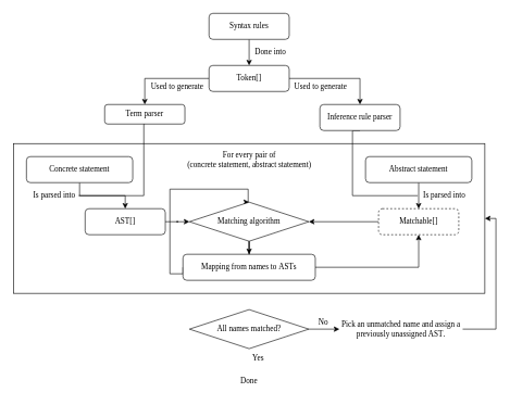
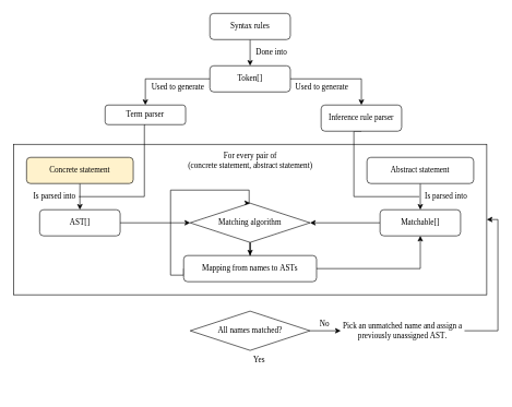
  <mxCell id="0" />
  <mxCell id="1" parent="0" />
  <mxCell id="2" value="" style="rounded=0;whiteSpace=wrap;html=1;fillColor=none;" parent="1" vertex="1"><mxGeometry x="20" y="220" width="723" height="230" as="geometry" /></mxCell>
  <mxCell id="3" style="edgeStyle=orthogonalEdgeStyle;rounded=0;orthogonalLoop=1;jettySize=auto;html=1;entryX=0.5;entryY=0;entryDx=0;entryDy=0;" parent="1" source="4" target="7" edge="1"><mxGeometry relative="1" as="geometry" /></mxCell>
  <mxCell id="4" value="&lt;font face=&quot;libertine&quot;&gt;Syntax rules&lt;/font&gt;" style="rounded=1;whiteSpace=wrap;html=1;fontSize=12;glass=0;strokeWidth=1;shadow=0;" parent="1" vertex="1"><mxGeometry x="320" y="20" width="123" height="40" as="geometry" /></mxCell>
  <mxCell id="5" style="edgeStyle=orthogonalEdgeStyle;rounded=0;orthogonalLoop=1;jettySize=auto;html=1;entryX=0.5;entryY=0;entryDx=0;entryDy=0;" parent="1" source="7" target="9" edge="1"><mxGeometry relative="1" as="geometry" /></mxCell>
  <mxCell id="6" style="edgeStyle=orthogonalEdgeStyle;rounded=0;orthogonalLoop=1;jettySize=auto;html=1;entryX=0.5;entryY=0;entryDx=0;entryDy=0;" parent="1" source="7" target="11" edge="1"><mxGeometry relative="1" as="geometry" /></mxCell>
  <mxCell id="7" value="Token[]" style="rounded=1;whiteSpace=wrap;html=1;fontSize=12;glass=0;strokeWidth=1;shadow=0;fontFamily=NewComputerModernMono10;" parent="1" vertex="1"><mxGeometry x="320" y="100" width="123" height="40" as="geometry" /></mxCell>
  <mxCell id="8" style="edgeStyle=orthogonalEdgeStyle;rounded=0;orthogonalLoop=1;jettySize=auto;html=1;exitX=0.5;exitY=1;exitDx=0;exitDy=0;endArrow=none;startFill=0;" parent="1" source="9" edge="1"><mxGeometry relative="1" as="geometry"><mxPoint x="120" y="300" as="targetPoint" /><mxPoint x="220" y="190" as="sourcePoint" /><Array as="points"><mxPoint x="220" y="300" /></Array></mxGeometry></mxCell>
  <mxCell id="9" value="&lt;font&gt;Term parser&lt;/font&gt;" style="rounded=1;whiteSpace=wrap;html=1;fontSize=12;glass=0;strokeWidth=1;shadow=0;fontFamily=libertine;" parent="1" vertex="1"><mxGeometry x="160" y="160" width="123" height="30" as="geometry" /></mxCell>
  <mxCell id="10" style="edgeStyle=orthogonalEdgeStyle;rounded=0;orthogonalLoop=1;jettySize=auto;html=1;endArrow=none;startFill=0;exitX=0.5;exitY=1;exitDx=0;exitDy=0;" parent="1" source="11" edge="1"><mxGeometry relative="1" as="geometry"><mxPoint x="640" y="300" as="targetPoint" /><mxPoint x="540" y="190" as="sourcePoint" /><Array as="points"><mxPoint x="540" y="300" /></Array></mxGeometry></mxCell>
  <mxCell id="11" value="Inference rule parser" style="rounded=1;whiteSpace=wrap;html=1;fontSize=12;glass=0;strokeWidth=1;shadow=0;fontFamily=libertine;" parent="1" vertex="1"><mxGeometry x="490" y="160" width="123" height="40" as="geometry" /></mxCell>
  <mxCell id="12" style="edgeStyle=orthogonalEdgeStyle;rounded=0;orthogonalLoop=1;jettySize=auto;html=1;entryX=0.5;entryY=0;entryDx=0;entryDy=0;" parent="1" source="13" target="19" edge="1"><mxGeometry relative="1" as="geometry" /></mxCell>
  <mxCell id="13" value="&lt;font&gt;Abstract statement&lt;/font&gt;" style="rounded=1;whiteSpace=wrap;html=1;fontSize=12;glass=0;strokeWidth=1;shadow=0;fontFamily=libertine;" parent="1" vertex="1"><mxGeometry x="560" y="240" width="163" height="40" as="geometry" /></mxCell>
  <mxCell id="14" style="edgeStyle=orthogonalEdgeStyle;rounded=0;orthogonalLoop=1;jettySize=auto;html=1;" parent="1" source="15" target="17" edge="1"><mxGeometry relative="1" as="geometry" /></mxCell>
- <mxCell id="15" value="&lt;font&gt;Concrete statement&lt;/font&gt;" style="rounded=1;whiteSpace=wrap;html=1;fontSize=12;glass=0;strokeWidth=1;shadow=0;fontFamily=libertine;" parent="1" vertex="1"><mxGeometry x="40" y="240" width="163" height="40" as="geometry" /></mxCell>
+ <mxCell id="15" value="&lt;font&gt;Concrete statement&lt;/font&gt;" style="rounded=1;whiteSpace=wrap;html=1;fontSize=12;glass=0;strokeWidth=1;shadow=0;fontFamily=libertine;fillColor=#fff2cc;" parent="1" vertex="1"><mxGeometry x="40" y="240" width="163" height="40" as="geometry" /></mxCell>
  <mxCell id="16" style="edgeStyle=orthogonalEdgeStyle;rounded=0;orthogonalLoop=1;jettySize=auto;html=1;entryX=0;entryY=0.5;entryDx=0;entryDy=0;" parent="1" source="17" target="27" edge="1"><mxGeometry relative="1" as="geometry" /></mxCell>
- <mxCell id="17" value="&lt;font face=&quot;NewComputerModernMono10&quot;&gt;AST[]&lt;/font&gt;" style="rounded=1;whiteSpace=wrap;html=1;fontSize=12;glass=0;strokeWidth=1;shadow=0;fontFamily=libertine;" parent="1" vertex="1"><mxGeometry x="130" y="320" width="123" height="40" as="geometry" /></mxCell>
+ <mxCell id="17" value="&lt;font face=&quot;NewComputerModernMono10&quot;&gt;AST[]&lt;/font&gt;" style="rounded=1;whiteSpace=wrap;html=1;fontSize=12;glass=0;strokeWidth=1;shadow=0;fontFamily=libertine;" parent="1" vertex="1"><mxGeometry x="60" y="320" width="123" height="40" as="geometry" /></mxCell>
  <mxCell id="18" style="edgeStyle=orthogonalEdgeStyle;rounded=0;orthogonalLoop=1;jettySize=auto;html=1;entryX=1;entryY=0.5;entryDx=0;entryDy=0;" parent="1" source="19" target="27" edge="1"><mxGeometry relative="1" as="geometry" /></mxCell>
- <mxCell id="19" value="&lt;font face=&quot;NewComputerModernMono10&quot;&gt;Matchable[]&lt;/font&gt;" style="rounded=1;whiteSpace=wrap;html=1;fontSize=12;glass=0;strokeWidth=1;shadow=0;fontFamily=libertine;dashed=1;" parent="1" vertex="1"><mxGeometry x="580" y="320" width="123" height="40" as="geometry" /></mxCell>
+ <mxCell id="19" value="&lt;font face=&quot;NewComputerModernMono10&quot;&gt;Matchable[]&lt;/font&gt;" style="rounded=1;whiteSpace=wrap;html=1;fontSize=12;glass=0;strokeWidth=1;shadow=0;fontFamily=libertine;" parent="1" vertex="1"><mxGeometry x="580" y="320" width="123" height="40" as="geometry" /></mxCell>
  <mxCell id="20" style="edgeStyle=orthogonalEdgeStyle;rounded=0;orthogonalLoop=1;jettySize=auto;html=1;entryX=0.5;entryY=0;entryDx=0;entryDy=0;exitX=0;exitY=0.5;exitDx=0;exitDy=0;" parent="1" source="22" target="27" edge="1"><mxGeometry relative="1" as="geometry"><Array as="points"><mxPoint x="280" y="420" /><mxPoint x="260" y="420" /><mxPoint x="260" y="290" /><mxPoint x="380" y="290" /></Array></mxGeometry></mxCell>
  <mxCell id="21" style="edgeStyle=orthogonalEdgeStyle;rounded=0;orthogonalLoop=1;jettySize=auto;html=1;" parent="1" source="22" target="19" edge="1"><mxGeometry relative="1" as="geometry" /></mxCell>
  <mxCell id="22" value="Mapping from names to &lt;font face=&quot;NewComputerModernMono10&quot;&gt;AST&lt;/font&gt;s" style="rounded=1;whiteSpace=wrap;html=1;fontSize=12;glass=0;strokeWidth=1;shadow=0;fontFamily=libertine;" parent="1" vertex="1"><mxGeometry x="280" y="390" width="203" height="40" as="geometry" /></mxCell>
  <mxCell id="23" value="Done into" style="text;html=1;align=center;verticalAlign=middle;whiteSpace=wrap;rounded=0;fontFamily=libertine;" parent="1" vertex="1"><mxGeometry x="368" y="60" width="93" height="40" as="geometry" /></mxCell>
  <mxCell id="24" value="Used to generate" style="text;html=1;align=center;verticalAlign=middle;whiteSpace=wrap;rounded=0;fontFamily=libertine;" parent="1" vertex="1"><mxGeometry x="220" y="112" width="103" height="40" as="geometry" /></mxCell>
  <mxCell id="25" value="Used to generate" style="text;html=1;align=center;verticalAlign=middle;whiteSpace=wrap;rounded=0;fontFamily=libertine;" parent="1" vertex="1"><mxGeometry x="440" y="112" width="103" height="40" as="geometry" /></mxCell>
  <mxCell id="26" style="edgeStyle=orthogonalEdgeStyle;rounded=0;orthogonalLoop=1;jettySize=auto;html=1;" parent="1" source="27" target="22" edge="1"><mxGeometry relative="1" as="geometry" /></mxCell>
  <mxCell id="27" value="Matching algorithm" style="rhombus;whiteSpace=wrap;html=1;fontFamily=libertine;" parent="1" vertex="1"><mxGeometry x="290" y="310" width="183" height="60" as="geometry" /></mxCell>
  <mxCell id="28" value="For every pair of&lt;div&gt;(concrete statement, abstract statement)&lt;/div&gt;" style="text;html=1;align=center;verticalAlign=middle;whiteSpace=wrap;rounded=0;fontFamily=libertine;" parent="1" vertex="1"><mxGeometry x="217.5" y="230" width="328" height="30" as="geometry" /></mxCell>
  <mxCell id="29" style="edgeStyle=orthogonalEdgeStyle;rounded=0;orthogonalLoop=1;jettySize=auto;html=1;entryX=0;entryY=0.5;entryDx=0;entryDy=0;" parent="1" source="30" target="35" edge="1"><mxGeometry relative="1" as="geometry" /></mxCell>
  <mxCell id="30" value="All names matched?" style="rhombus;whiteSpace=wrap;html=1;fontFamily=libertine;" parent="1" vertex="1"><mxGeometry x="290" y="475" width="183" height="60" as="geometry" /></mxCell>
- <mxCell id="31" value="Done" style="text;html=1;align=center;verticalAlign=middle;whiteSpace=wrap;rounded=0;fontFamily=libertine;" parent="1" vertex="1"><mxGeometry x="350" y="570" width="63" height="30" as="geometry" /></mxCell>
  <mxCell id="32" value="Yes" style="text;html=1;align=center;verticalAlign=middle;whiteSpace=wrap;rounded=0;fontFamily=libertine;" parent="1" vertex="1"><mxGeometry x="364" y="534" width="63" height="30" as="geometry" /></mxCell>
  <mxCell id="33" value="No" style="text;html=1;align=center;verticalAlign=middle;whiteSpace=wrap;rounded=0;fontFamily=libertine;" parent="1" vertex="1"><mxGeometry x="464" y="480" width="63" height="30" as="geometry" /></mxCell>
  <mxCell id="34" style="edgeStyle=orthogonalEdgeStyle;rounded=0;orthogonalLoop=1;jettySize=auto;html=1;entryX=1;entryY=0.5;entryDx=0;entryDy=0;" parent="1" source="35" target="2" edge="1"><mxGeometry relative="1" as="geometry"><Array as="points"><mxPoint x="760" y="505" /><mxPoint x="760" y="335" /></Array></mxGeometry></mxCell>
  <mxCell id="35" value="Pick an unmatched name and assign a previously unassigned &lt;font face=&quot;NewComputerModernMono10&quot;&gt;AST&lt;/font&gt;." style="text;html=1;align=center;verticalAlign=middle;whiteSpace=wrap;rounded=0;fontFamily=libertine;spacing=4;" parent="1" vertex="1"><mxGeometry x="520" y="485" width="189" height="40" as="geometry" /></mxCell>
  <mxCell id="36" value="Is parsed into" style="text;html=1;align=center;verticalAlign=middle;whiteSpace=wrap;rounded=0;fontFamily=libertine;" parent="1" vertex="1"><mxGeometry x="44" y="280" width="78" height="40" as="geometry" /></mxCell>
  <mxCell id="37" value="Is parsed into" style="text;html=1;align=center;verticalAlign=middle;whiteSpace=wrap;rounded=0;fontFamily=libertine;" parent="1" vertex="1"><mxGeometry x="642" y="280" width="78" height="40" as="geometry" /></mxCell>
